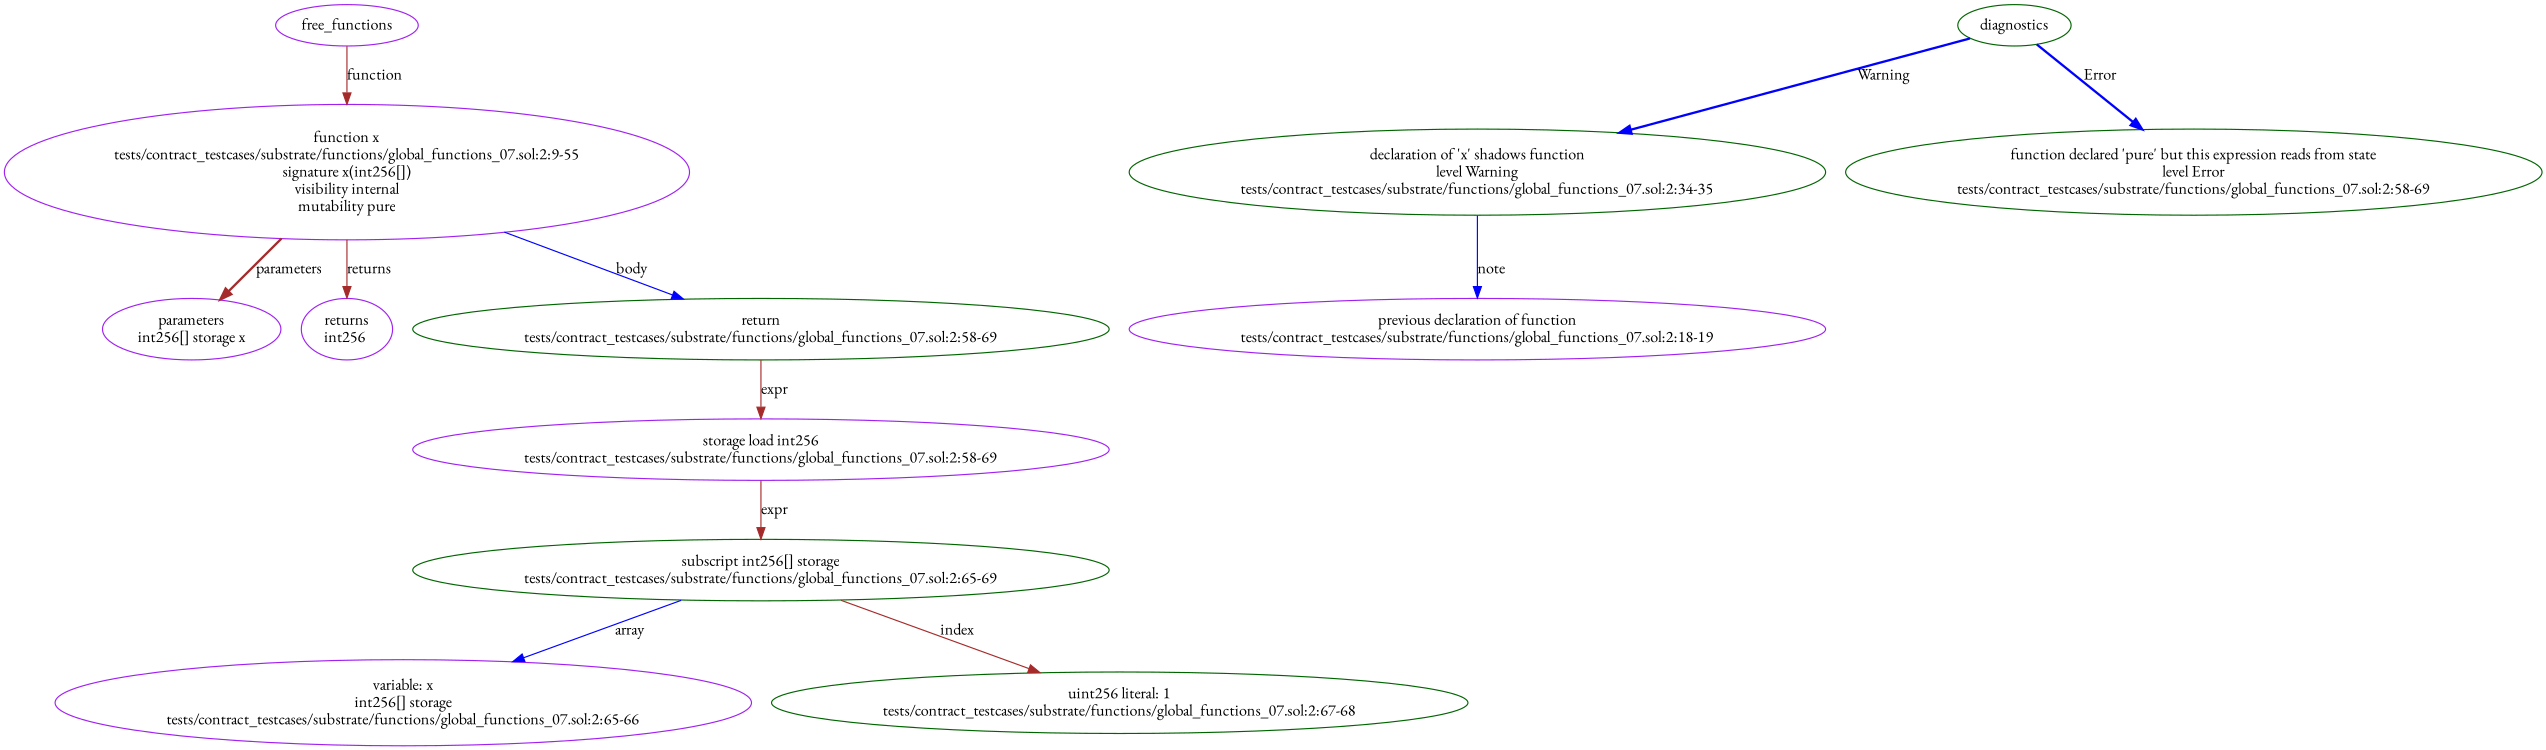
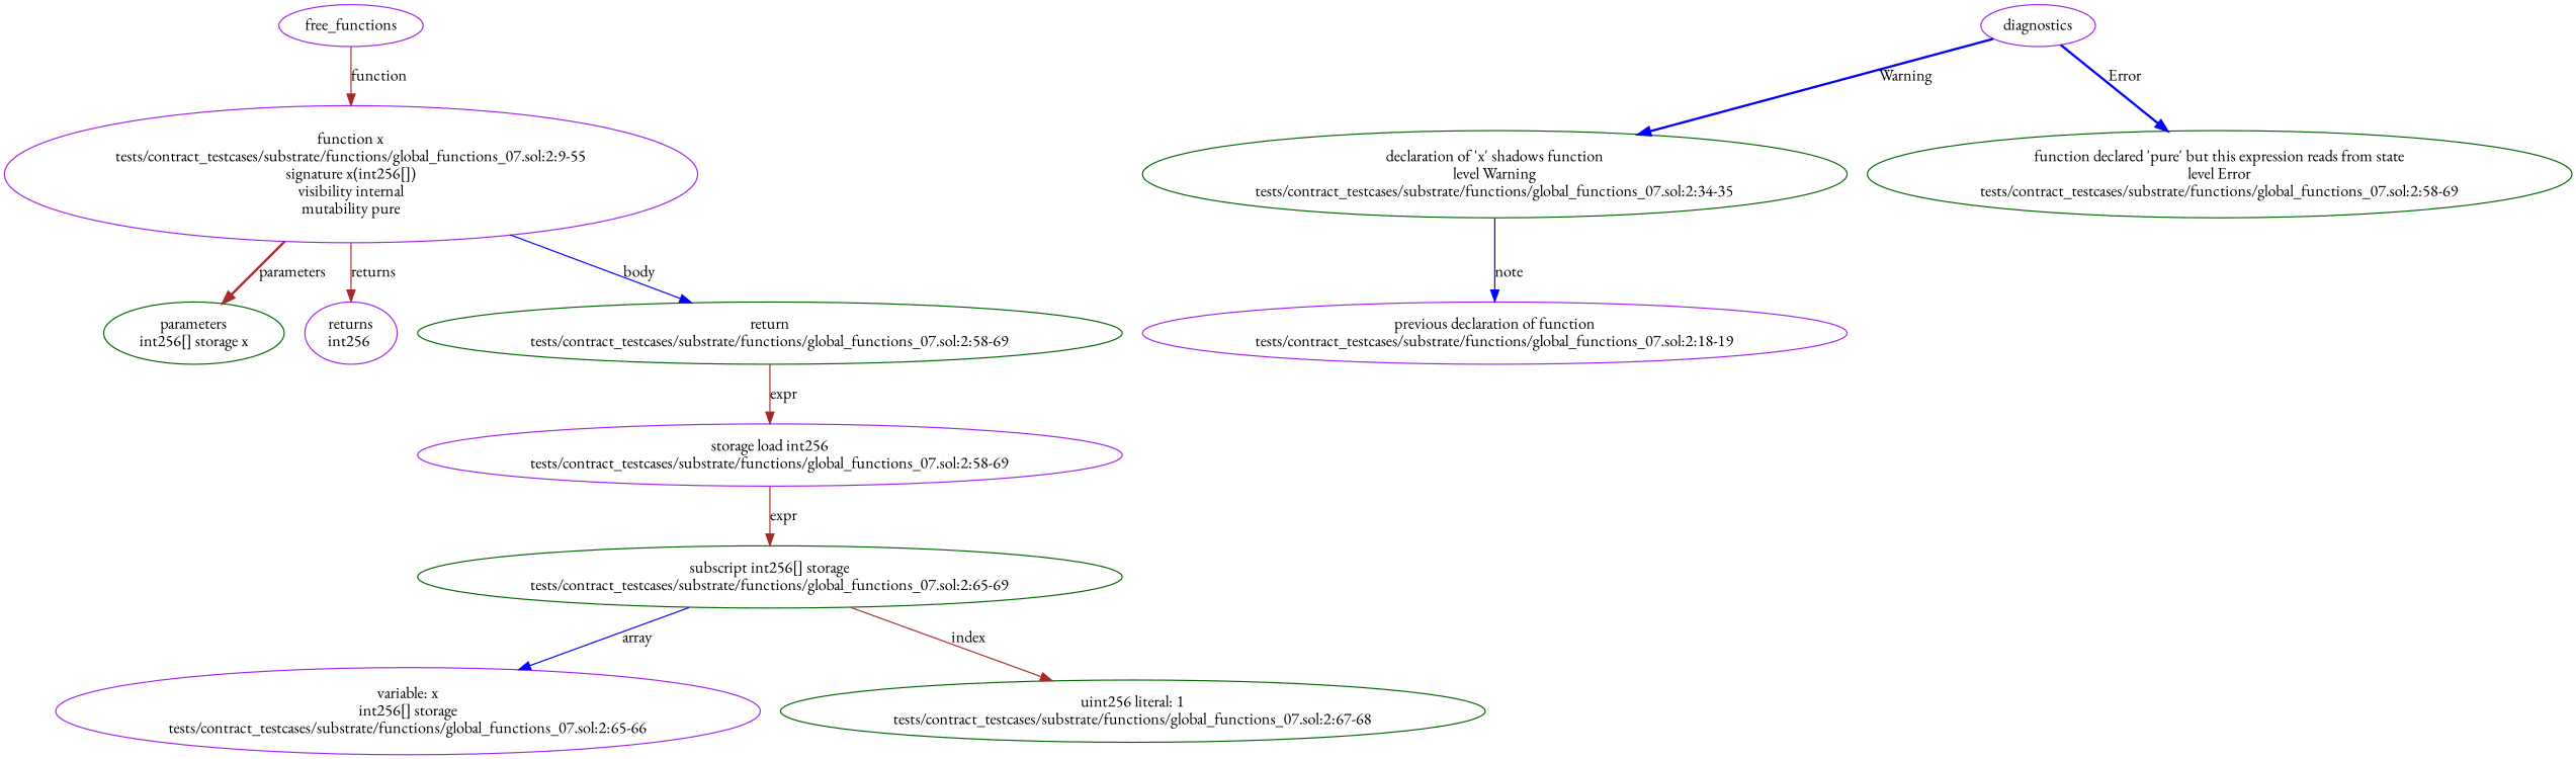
  strict digraph {
    fontname="EB Garamond"
    node [color=darkgreen fontname="EB Garamond"]
    edge [color=brown fontname="EB Garamond" style=solid]
    n1 [color=purple label="function x\ntests/contract_testcases/substrate/functions/global_functions_07.sol:2:9-55\nsignature x(int256[])\nvisibility internal\nmutability pure"]
-   n2 [color=purple label="parameters\nint256[] storage x"]
+   n2 [label="parameters\nint256[] storage x"]
    n3 [color=purple label="returns\nint256 "]
    n4 [label="return\ntests/contract_testcases/substrate/functions/global_functions_07.sol:2:58-69"]
    n5 [color=purple label="storage load int256\ntests/contract_testcases/substrate/functions/global_functions_07.sol:2:58-69"]
    n6 [label="subscript int256[] storage\ntests/contract_testcases/substrate/functions/global_functions_07.sol:2:65-69"]
    n7 [color=purple label="variable: x\nint256[] storage\ntests/contract_testcases/substrate/functions/global_functions_07.sol:2:65-66"]
    n8 [label="uint256 literal: 1\ntests/contract_testcases/substrate/functions/global_functions_07.sol:2:67-68"]
    n9 [label="declaration of 'x' shadows function\nlevel Warning\ntests/contract_testcases/substrate/functions/global_functions_07.sol:2:34-35"]
    n10 [color=purple label="previous declaration of function\ntests/contract_testcases/substrate/functions/global_functions_07.sol:2:18-19"]
    n11 [label="function declared 'pure' but this expression reads from state\nlevel Error\ntests/contract_testcases/substrate/functions/global_functions_07.sol:2:58-69"]
    free_functions [color=purple]
-   diagnostics
+   diagnostics [color=purple]
    n1 -> n2 [label=parameters style=bold]
    n1 -> n3 [label=returns]
    n1 -> n4 [color=blue label=body]
    n4 -> n5 [label=expr]
    n5 -> n6 [label=expr]
    n6 -> n7 [color=blue label=array]
    n6 -> n8 [label=index]
    n9 -> n10 [color=blue label=note]
    free_functions -> n1 [label=function]
    diagnostics -> n9 [color=blue label=Warning style=bold]
    diagnostics -> n11 [color=blue label=Error style=bold]
  }
